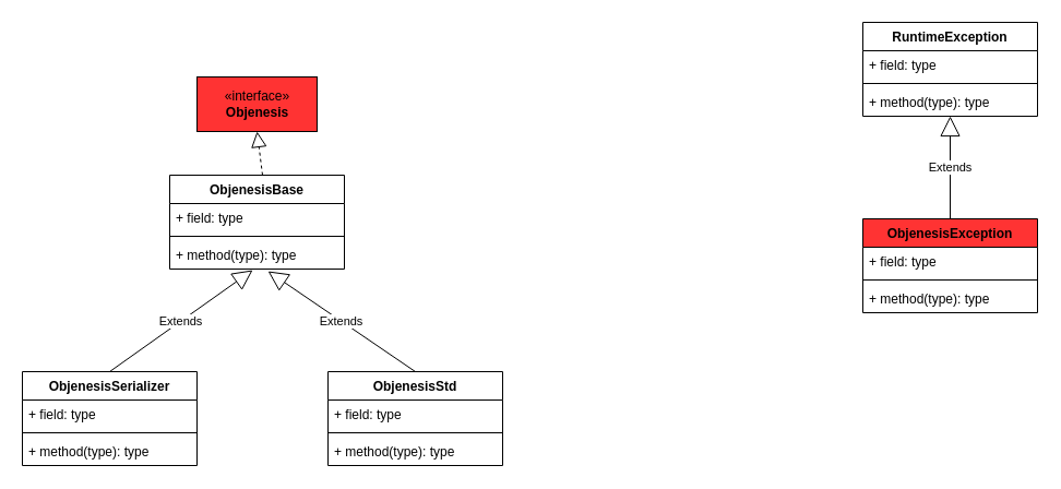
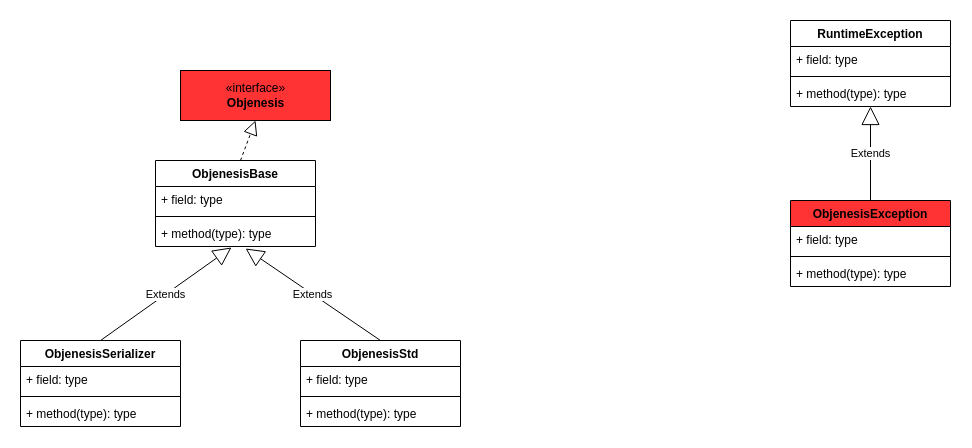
  <mxCell id="0" />
  <mxCell id="1" parent="0" />
- <mxCell id="2" value="«interface»&lt;br&gt;&lt;b&gt;Objenesis&lt;/b&gt;" style="html=1;fillColor=#FF3333;" vertex="1" parent="1"><mxGeometry x="180" y="70" width="110" height="50" as="geometry" /></mxCell>
+ <mxCell id="2" value="«interface»&lt;br&gt;&lt;b&gt;Objenesis&lt;/b&gt;" style="html=1;fillColor=#FF3333;" vertex="1" parent="1"><mxGeometry x="180" y="70" width="150" height="50" as="geometry" /></mxCell>
  <mxCell id="3" value="ObjenesisBase" style="swimlane;fontStyle=1;align=center;verticalAlign=top;childLayout=stackLayout;horizontal=1;startSize=26;horizontalStack=0;resizeParent=1;resizeParentMax=0;resizeLast=0;collapsible=1;marginBottom=0;" vertex="1" parent="1"><mxGeometry x="155" y="160" width="160" height="86" as="geometry" /></mxCell>
  <mxCell id="4" value="" style="endArrow=block;dashed=1;endFill=0;endSize=12;html=1;entryX=0.5;entryY=1;entryDx=0;entryDy=0;" edge="1" parent="3" target="2"><mxGeometry width="160" relative="1" as="geometry"><mxPoint x="85" as="sourcePoint" /><mxPoint x="245" as="targetPoint" /></mxGeometry></mxCell>
  <mxCell id="5" value="+ field: type" style="text;strokeColor=none;fillColor=none;align=left;verticalAlign=top;spacingLeft=4;spacingRight=4;overflow=hidden;rotatable=0;points=[[0,0.5],[1,0.5]];portConstraint=eastwest;" vertex="1" parent="3"><mxGeometry y="26" width="160" height="26" as="geometry" /></mxCell>
  <mxCell id="6" value="" style="line;strokeWidth=1;fillColor=none;align=left;verticalAlign=middle;spacingTop=-1;spacingLeft=3;spacingRight=3;rotatable=0;labelPosition=right;points=[];portConstraint=eastwest;" vertex="1" parent="3"><mxGeometry y="52" width="160" height="8" as="geometry" /></mxCell>
  <mxCell id="7" value="+ method(type): type" style="text;strokeColor=none;fillColor=none;align=left;verticalAlign=top;spacingLeft=4;spacingRight=4;overflow=hidden;rotatable=0;points=[[0,0.5],[1,0.5]];portConstraint=eastwest;" vertex="1" parent="3"><mxGeometry y="60" width="160" height="26" as="geometry" /></mxCell>
  <mxCell id="8" value="ObjenesisSerializer" style="swimlane;fontStyle=1;align=center;verticalAlign=top;childLayout=stackLayout;horizontal=1;startSize=26;horizontalStack=0;resizeParent=1;resizeParentMax=0;resizeLast=0;collapsible=1;marginBottom=0;" vertex="1" parent="1"><mxGeometry x="20" y="340" width="160" height="86" as="geometry" /></mxCell>
  <mxCell id="9" value="Extends" style="endArrow=block;endSize=16;endFill=0;html=1;entryX=0.475;entryY=1.038;entryDx=0;entryDy=0;entryPerimeter=0;" edge="1" parent="8" target="7"><mxGeometry width="160" relative="1" as="geometry"><mxPoint x="80" as="sourcePoint" /><mxPoint x="240" as="targetPoint" /></mxGeometry></mxCell>
  <mxCell id="10" value="+ field: type" style="text;strokeColor=none;fillColor=none;align=left;verticalAlign=top;spacingLeft=4;spacingRight=4;overflow=hidden;rotatable=0;points=[[0,0.5],[1,0.5]];portConstraint=eastwest;" vertex="1" parent="8"><mxGeometry y="26" width="160" height="26" as="geometry" /></mxCell>
  <mxCell id="11" value="" style="line;strokeWidth=1;fillColor=none;align=left;verticalAlign=middle;spacingTop=-1;spacingLeft=3;spacingRight=3;rotatable=0;labelPosition=right;points=[];portConstraint=eastwest;" vertex="1" parent="8"><mxGeometry y="52" width="160" height="8" as="geometry" /></mxCell>
  <mxCell id="12" value="+ method(type): type" style="text;strokeColor=none;fillColor=none;align=left;verticalAlign=top;spacingLeft=4;spacingRight=4;overflow=hidden;rotatable=0;points=[[0,0.5],[1,0.5]];portConstraint=eastwest;" vertex="1" parent="8"><mxGeometry y="60" width="160" height="26" as="geometry" /></mxCell>
  <mxCell id="13" value="ObjenesisStd" style="swimlane;fontStyle=1;align=center;verticalAlign=top;childLayout=stackLayout;horizontal=1;startSize=26;horizontalStack=0;resizeParent=1;resizeParentMax=0;resizeLast=0;collapsible=1;marginBottom=0;" vertex="1" parent="1"><mxGeometry x="300" y="340" width="160" height="86" as="geometry" /></mxCell>
  <mxCell id="14" value="Extends" style="endArrow=block;endSize=16;endFill=0;html=1;entryX=0.563;entryY=1.077;entryDx=0;entryDy=0;entryPerimeter=0;" edge="1" parent="13" target="7"><mxGeometry width="160" relative="1" as="geometry"><mxPoint x="80" as="sourcePoint" /><mxPoint x="240" as="targetPoint" /></mxGeometry></mxCell>
  <mxCell id="15" value="+ field: type" style="text;strokeColor=none;fillColor=none;align=left;verticalAlign=top;spacingLeft=4;spacingRight=4;overflow=hidden;rotatable=0;points=[[0,0.5],[1,0.5]];portConstraint=eastwest;" vertex="1" parent="13"><mxGeometry y="26" width="160" height="26" as="geometry" /></mxCell>
  <mxCell id="16" value="" style="line;strokeWidth=1;fillColor=none;align=left;verticalAlign=middle;spacingTop=-1;spacingLeft=3;spacingRight=3;rotatable=0;labelPosition=right;points=[];portConstraint=eastwest;" vertex="1" parent="13"><mxGeometry y="52" width="160" height="8" as="geometry" /></mxCell>
  <mxCell id="17" value="+ method(type): type" style="text;strokeColor=none;fillColor=none;align=left;verticalAlign=top;spacingLeft=4;spacingRight=4;overflow=hidden;rotatable=0;points=[[0,0.5],[1,0.5]];portConstraint=eastwest;" vertex="1" parent="13"><mxGeometry y="60" width="160" height="26" as="geometry" /></mxCell>
  <mxCell id="18" value="ObjenesisException" style="swimlane;fontStyle=1;align=center;verticalAlign=top;childLayout=stackLayout;horizontal=1;startSize=26;horizontalStack=0;resizeParent=1;resizeParentMax=0;resizeLast=0;collapsible=1;marginBottom=0;fillColor=#FF3333;" vertex="1" parent="1"><mxGeometry x="790" y="200" width="160" height="86" as="geometry" /></mxCell>
  <mxCell id="19" value="Extends" style="endArrow=block;endSize=16;endFill=0;html=1;" edge="1" parent="18" target="26"><mxGeometry width="160" relative="1" as="geometry"><mxPoint x="80" as="sourcePoint" /><mxPoint x="240" as="targetPoint" /></mxGeometry></mxCell>
  <mxCell id="20" value="+ field: type" style="text;strokeColor=none;fillColor=none;align=left;verticalAlign=top;spacingLeft=4;spacingRight=4;overflow=hidden;rotatable=0;points=[[0,0.5],[1,0.5]];portConstraint=eastwest;" vertex="1" parent="18"><mxGeometry y="26" width="160" height="26" as="geometry" /></mxCell>
  <mxCell id="21" value="" style="line;strokeWidth=1;fillColor=none;align=left;verticalAlign=middle;spacingTop=-1;spacingLeft=3;spacingRight=3;rotatable=0;labelPosition=right;points=[];portConstraint=eastwest;" vertex="1" parent="18"><mxGeometry y="52" width="160" height="8" as="geometry" /></mxCell>
  <mxCell id="22" value="+ method(type): type" style="text;strokeColor=none;fillColor=none;align=left;verticalAlign=top;spacingLeft=4;spacingRight=4;overflow=hidden;rotatable=0;points=[[0,0.5],[1,0.5]];portConstraint=eastwest;" vertex="1" parent="18"><mxGeometry y="60" width="160" height="26" as="geometry" /></mxCell>
  <mxCell id="23" value="RuntimeException" style="swimlane;fontStyle=1;align=center;verticalAlign=top;childLayout=stackLayout;horizontal=1;startSize=26;horizontalStack=0;resizeParent=1;resizeParentMax=0;resizeLast=0;collapsible=1;marginBottom=0;" vertex="1" parent="1"><mxGeometry x="790" y="20" width="160" height="86" as="geometry" /></mxCell>
  <mxCell id="24" value="+ field: type" style="text;strokeColor=none;fillColor=none;align=left;verticalAlign=top;spacingLeft=4;spacingRight=4;overflow=hidden;rotatable=0;points=[[0,0.5],[1,0.5]];portConstraint=eastwest;" vertex="1" parent="23"><mxGeometry y="26" width="160" height="26" as="geometry" /></mxCell>
  <mxCell id="25" value="" style="line;strokeWidth=1;fillColor=none;align=left;verticalAlign=middle;spacingTop=-1;spacingLeft=3;spacingRight=3;rotatable=0;labelPosition=right;points=[];portConstraint=eastwest;" vertex="1" parent="23"><mxGeometry y="52" width="160" height="8" as="geometry" /></mxCell>
  <mxCell id="26" value="+ method(type): type" style="text;strokeColor=none;fillColor=none;align=left;verticalAlign=top;spacingLeft=4;spacingRight=4;overflow=hidden;rotatable=0;points=[[0,0.5],[1,0.5]];portConstraint=eastwest;" vertex="1" parent="23"><mxGeometry y="60" width="160" height="26" as="geometry" /></mxCell>
